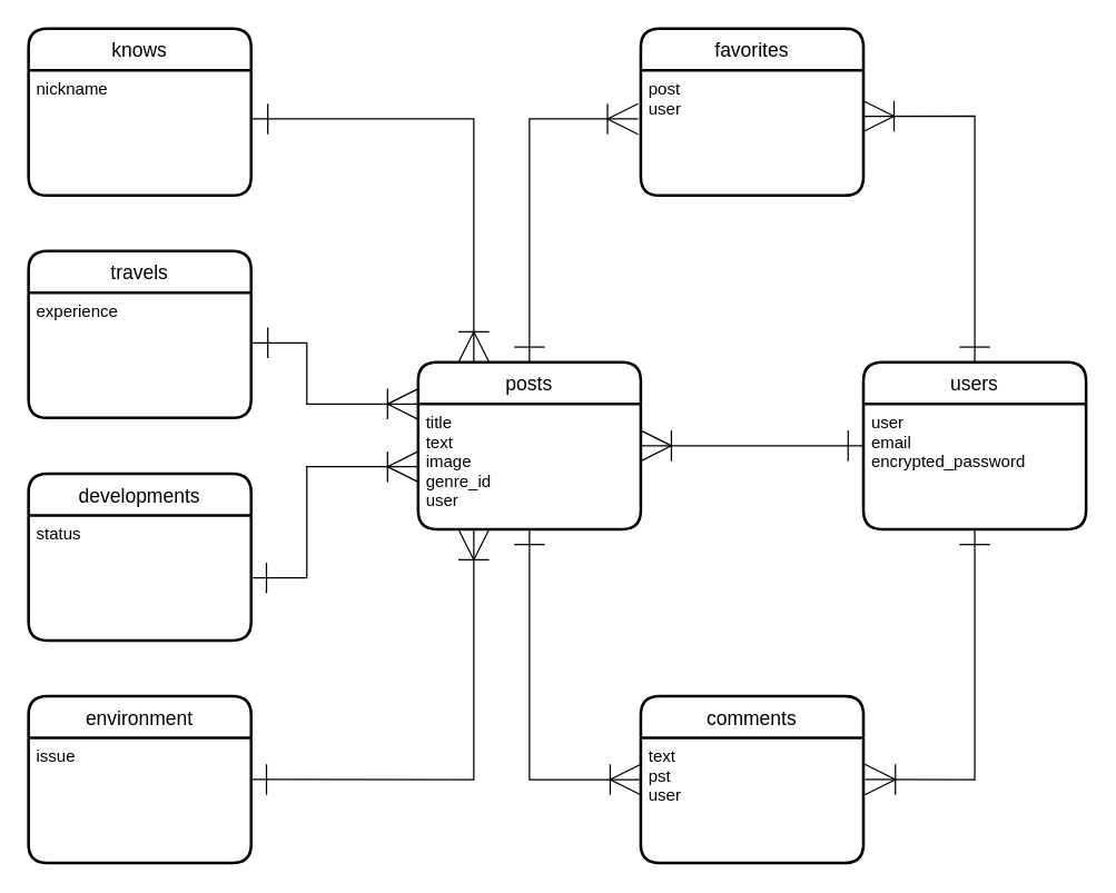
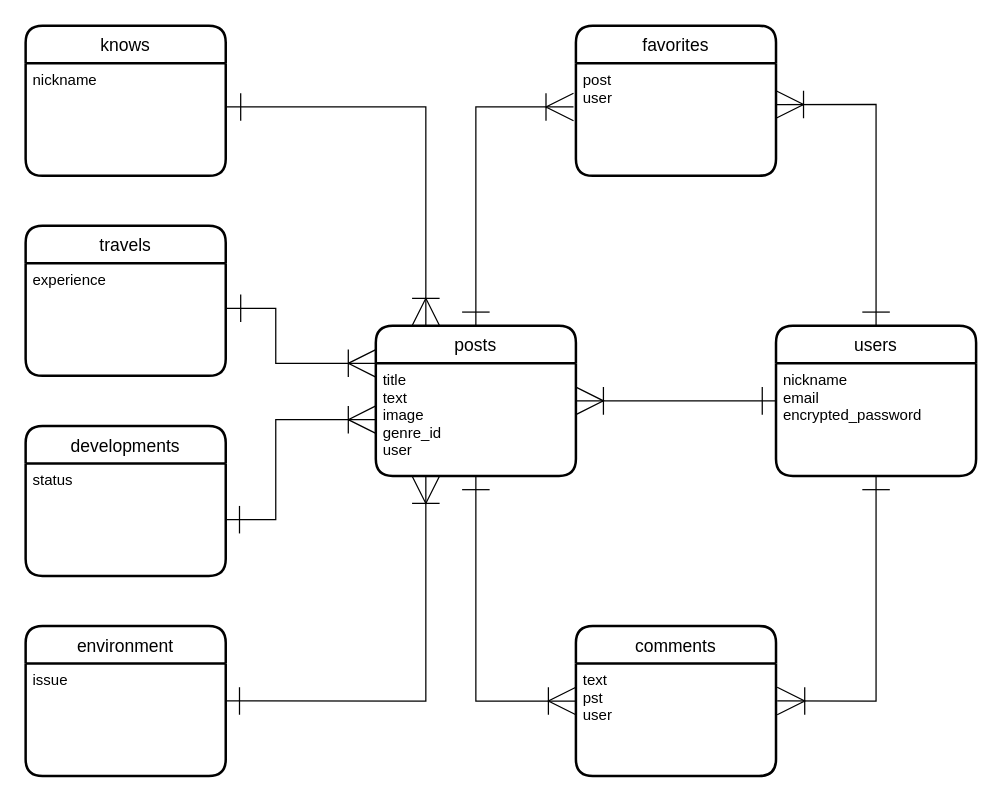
  <mxCell id="0" />
  <mxCell id="1" parent="0" />
  <mxCell id="2" value="users" style="swimlane;childLayout=stackLayout;horizontal=1;startSize=30;horizontalStack=0;rounded=1;fontSize=14;fontStyle=0;strokeWidth=2;resizeParent=0;resizeLast=1;shadow=0;dashed=0;align=center;" parent="1" vertex="1"><mxGeometry x="620" y="260" width="160" height="120" as="geometry" /></mxCell>
- <mxCell id="3" value="user&#10;email&#10;encrypted_password" style="align=left;strokeColor=none;fillColor=none;spacingLeft=4;fontSize=12;verticalAlign=top;resizable=0;rotatable=0;part=1;" parent="2" vertex="1"><mxGeometry y="30" width="160" height="90" as="geometry" /></mxCell>
+ <mxCell id="3" value="nickname&#10;email&#10;encrypted_password" style="align=left;strokeColor=none;fillColor=none;spacingLeft=4;fontSize=12;verticalAlign=top;resizable=0;rotatable=0;part=1;" parent="2" vertex="1"><mxGeometry y="30" width="160" height="90" as="geometry" /></mxCell>
  <mxCell id="4" value="posts" style="swimlane;childLayout=stackLayout;horizontal=1;startSize=30;horizontalStack=0;rounded=1;fontSize=14;fontStyle=0;strokeWidth=2;resizeParent=0;resizeLast=1;shadow=0;dashed=0;align=center;" parent="1" vertex="1"><mxGeometry x="300" y="260" width="160" height="120" as="geometry" /></mxCell>
  <mxCell id="5" value="title&#10;text&#10;image&#10;genre_id&#10;user" style="align=left;strokeColor=none;fillColor=none;spacingLeft=4;fontSize=12;verticalAlign=top;resizable=0;rotatable=0;part=1;" parent="4" vertex="1"><mxGeometry y="30" width="160" height="90" as="geometry" /></mxCell>
  <mxCell id="6" value="favorites" style="swimlane;childLayout=stackLayout;horizontal=1;startSize=30;horizontalStack=0;rounded=1;fontSize=14;fontStyle=0;strokeWidth=2;resizeParent=0;resizeLast=1;shadow=0;dashed=0;align=center;" parent="1" vertex="1"><mxGeometry x="460" y="20" width="160" height="120" as="geometry" /></mxCell>
  <mxCell id="7" value="post&#10;user" style="align=left;strokeColor=none;fillColor=none;spacingLeft=4;fontSize=12;verticalAlign=top;resizable=0;rotatable=0;part=1;" parent="6" vertex="1"><mxGeometry y="30" width="160" height="90" as="geometry" /></mxCell>
  <mxCell id="8" value="comments" style="swimlane;childLayout=stackLayout;horizontal=1;startSize=30;horizontalStack=0;rounded=1;fontSize=14;fontStyle=0;strokeWidth=2;resizeParent=0;resizeLast=1;shadow=0;dashed=0;align=center;" parent="1" vertex="1"><mxGeometry x="460" y="500" width="160" height="120" as="geometry" /></mxCell>
  <mxCell id="9" value="text&#10;pst&#10;user" style="align=left;strokeColor=none;fillColor=none;spacingLeft=4;fontSize=12;verticalAlign=top;resizable=0;rotatable=0;part=1;" parent="8" vertex="1"><mxGeometry y="30" width="160" height="90" as="geometry" /></mxCell>
  <mxCell id="10" value="knows" style="swimlane;childLayout=stackLayout;horizontal=1;startSize=30;horizontalStack=0;rounded=1;fontSize=14;fontStyle=0;strokeWidth=2;resizeParent=0;resizeLast=1;shadow=0;dashed=0;align=center;" parent="1" vertex="1"><mxGeometry x="20" y="20" width="160" height="120" as="geometry" /></mxCell>
  <mxCell id="11" value="nickname" style="align=left;strokeColor=none;fillColor=none;spacingLeft=4;fontSize=12;verticalAlign=top;resizable=0;rotatable=0;part=1;" parent="10" vertex="1"><mxGeometry y="30" width="160" height="90" as="geometry" /></mxCell>
  <mxCell id="12" value="travels" style="swimlane;childLayout=stackLayout;horizontal=1;startSize=30;horizontalStack=0;rounded=1;fontSize=14;fontStyle=0;strokeWidth=2;resizeParent=0;resizeLast=1;shadow=0;dashed=0;align=center;" parent="1" vertex="1"><mxGeometry x="20" y="180" width="160" height="120" as="geometry" /></mxCell>
  <mxCell id="13" value="experience" style="align=left;strokeColor=none;fillColor=none;spacingLeft=4;fontSize=12;verticalAlign=top;resizable=0;rotatable=0;part=1;" parent="12" vertex="1"><mxGeometry y="30" width="160" height="90" as="geometry" /></mxCell>
  <mxCell id="14" value="environment" style="swimlane;childLayout=stackLayout;horizontal=1;startSize=30;horizontalStack=0;rounded=1;fontSize=14;fontStyle=0;strokeWidth=2;resizeParent=0;resizeLast=1;shadow=0;dashed=0;align=center;" parent="1" vertex="1"><mxGeometry x="20" y="500" width="160" height="120" as="geometry" /></mxCell>
  <mxCell id="15" value="issue" style="align=left;strokeColor=none;fillColor=none;spacingLeft=4;fontSize=12;verticalAlign=top;resizable=0;rotatable=0;part=1;" parent="14" vertex="1"><mxGeometry y="30" width="160" height="90" as="geometry" /></mxCell>
  <mxCell id="16" value="developments" style="swimlane;childLayout=stackLayout;horizontal=1;startSize=30;horizontalStack=0;rounded=1;fontSize=14;fontStyle=0;strokeWidth=2;resizeParent=0;resizeLast=1;shadow=0;dashed=0;align=center;" parent="1" vertex="1"><mxGeometry x="20" y="340" width="160" height="120" as="geometry" /></mxCell>
  <mxCell id="17" value="status" style="align=left;strokeColor=none;fillColor=none;spacingLeft=4;fontSize=12;verticalAlign=top;resizable=0;rotatable=0;part=1;" parent="16" vertex="1"><mxGeometry y="30" width="160" height="90" as="geometry" /></mxCell>
  <mxCell id="18" value="" style="endArrow=ERone;html=1;rounded=0;entryX=0;entryY=0.5;entryDx=0;entryDy=0;startArrow=ERoneToMany;startFill=0;endSize=20;targetPerimeterSpacing=0;sourcePerimeterSpacing=0;strokeWidth=1;jumpSize=6;endFill=0;startSize=20;" edge="1" parent="1" target="2"><mxGeometry relative="1" as="geometry"><mxPoint x="460" y="320" as="sourcePoint" /><mxPoint x="470" y="320" as="targetPoint" /></mxGeometry></mxCell>
  <mxCell id="19" value="" style="endArrow=ERone;html=1;rounded=0;entryX=0.5;entryY=0;entryDx=0;entryDy=0;startArrow=ERoneToMany;startFill=0;endSize=20;targetPerimeterSpacing=0;sourcePerimeterSpacing=0;strokeWidth=1;jumpSize=6;endFill=0;startSize=20;exitX=1;exitY=0.367;exitDx=0;exitDy=0;exitPerimeter=0;" edge="1" parent="1" source="7" target="2"><mxGeometry relative="1" as="geometry"><mxPoint x="640" y="40" as="sourcePoint" /><mxPoint x="590" y="330" as="targetPoint" /><Array as="points"><mxPoint x="700" y="83" /></Array></mxGeometry></mxCell>
  <mxCell id="20" value="" style="endArrow=ERone;html=1;rounded=0;entryX=0.5;entryY=0;entryDx=0;entryDy=0;startArrow=ERoneToMany;startFill=0;endSize=20;targetPerimeterSpacing=0;sourcePerimeterSpacing=0;strokeWidth=1;jumpSize=6;endFill=0;startSize=20;exitX=-0.012;exitY=0.389;exitDx=0;exitDy=0;exitPerimeter=0;" edge="1" parent="1" source="7" target="4"><mxGeometry relative="1" as="geometry"><mxPoint x="580" y="140" as="sourcePoint" /><mxPoint x="670" y="270" as="targetPoint" /><Array as="points"><mxPoint x="380" y="85" /></Array></mxGeometry></mxCell>
  <mxCell id="21" value="" style="endArrow=ERone;html=1;rounded=0;entryX=0.5;entryY=1;entryDx=0;entryDy=0;startArrow=ERoneToMany;startFill=0;endSize=20;targetPerimeterSpacing=0;sourcePerimeterSpacing=0;strokeWidth=1;jumpSize=6;endFill=0;startSize=20;exitX=1.006;exitY=0.333;exitDx=0;exitDy=0;exitPerimeter=0;" edge="1" parent="1" source="9" target="3"><mxGeometry relative="1" as="geometry"><mxPoint x="470" y="330" as="sourcePoint" /><mxPoint x="630" y="330" as="targetPoint" /><Array as="points"><mxPoint x="700" y="560" /></Array></mxGeometry></mxCell>
  <mxCell id="22" value="" style="endArrow=ERone;html=1;rounded=0;entryX=0.5;entryY=1;entryDx=0;entryDy=0;startArrow=ERoneToMany;startFill=0;endSize=20;targetPerimeterSpacing=0;sourcePerimeterSpacing=0;strokeWidth=1;jumpSize=6;endFill=0;startSize=20;exitX=0;exitY=0.5;exitDx=0;exitDy=0;" edge="1" parent="1" source="8" target="5"><mxGeometry relative="1" as="geometry"><mxPoint x="630" y="577.98" as="sourcePoint" /><mxPoint x="710" y="390" as="targetPoint" /><Array as="points"><mxPoint x="380" y="560" /></Array></mxGeometry></mxCell>
  <mxCell id="23" value="" style="endArrow=ERone;html=1;rounded=0;entryX=1.006;entryY=0.389;entryDx=0;entryDy=0;startArrow=ERoneToMany;startFill=0;endSize=20;targetPerimeterSpacing=0;sourcePerimeterSpacing=0;strokeWidth=1;jumpSize=6;endFill=0;startSize=20;exitX=0.25;exitY=0;exitDx=0;exitDy=0;entryPerimeter=0;" edge="1" parent="1" source="4" target="11"><mxGeometry relative="1" as="geometry"><mxPoint x="470" y="105" as="sourcePoint" /><mxPoint x="390" y="270" as="targetPoint" /><Array as="points"><mxPoint x="340" y="85" /></Array></mxGeometry></mxCell>
  <mxCell id="24" value="" style="endArrow=ERone;html=1;rounded=0;entryX=1.006;entryY=0.4;entryDx=0;entryDy=0;startArrow=ERoneToMany;startFill=0;endSize=20;targetPerimeterSpacing=0;sourcePerimeterSpacing=0;strokeWidth=1;jumpSize=6;endFill=0;startSize=20;exitX=0;exitY=0.25;exitDx=0;exitDy=0;entryPerimeter=0;" edge="1" parent="1" source="4" target="13"><mxGeometry relative="1" as="geometry"><mxPoint x="350" y="270" as="sourcePoint" /><mxPoint x="193.04" y="95.01" as="targetPoint" /><Array as="points"><mxPoint x="220" y="290" /><mxPoint x="220" y="246" /></Array></mxGeometry></mxCell>
  <mxCell id="25" value="" style="endArrow=ERone;html=1;rounded=0;entryX=1;entryY=0.5;entryDx=0;entryDy=0;startArrow=ERoneToMany;startFill=0;endSize=20;targetPerimeterSpacing=0;sourcePerimeterSpacing=0;strokeWidth=1;jumpSize=6;endFill=0;startSize=20;exitX=0;exitY=0.5;exitDx=0;exitDy=0;" edge="1" parent="1" source="5" target="17"><mxGeometry relative="1" as="geometry"><mxPoint x="310" y="300" as="sourcePoint" /><mxPoint x="190.96" y="256" as="targetPoint" /><Array as="points"><mxPoint x="220" y="335" /><mxPoint x="220" y="415" /></Array></mxGeometry></mxCell>
  <mxCell id="26" value="" style="endArrow=ERone;html=1;rounded=0;entryX=1;entryY=0.333;entryDx=0;entryDy=0;startArrow=ERoneToMany;startFill=0;endSize=20;targetPerimeterSpacing=0;sourcePerimeterSpacing=0;strokeWidth=1;jumpSize=6;endFill=0;startSize=20;exitX=0.25;exitY=1;exitDx=0;exitDy=0;entryPerimeter=0;" edge="1" parent="1" source="5" target="15"><mxGeometry relative="1" as="geometry"><mxPoint x="310" y="345" as="sourcePoint" /><mxPoint x="190" y="425" as="targetPoint" /><Array as="points"><mxPoint x="340" y="560" /></Array></mxGeometry></mxCell>
